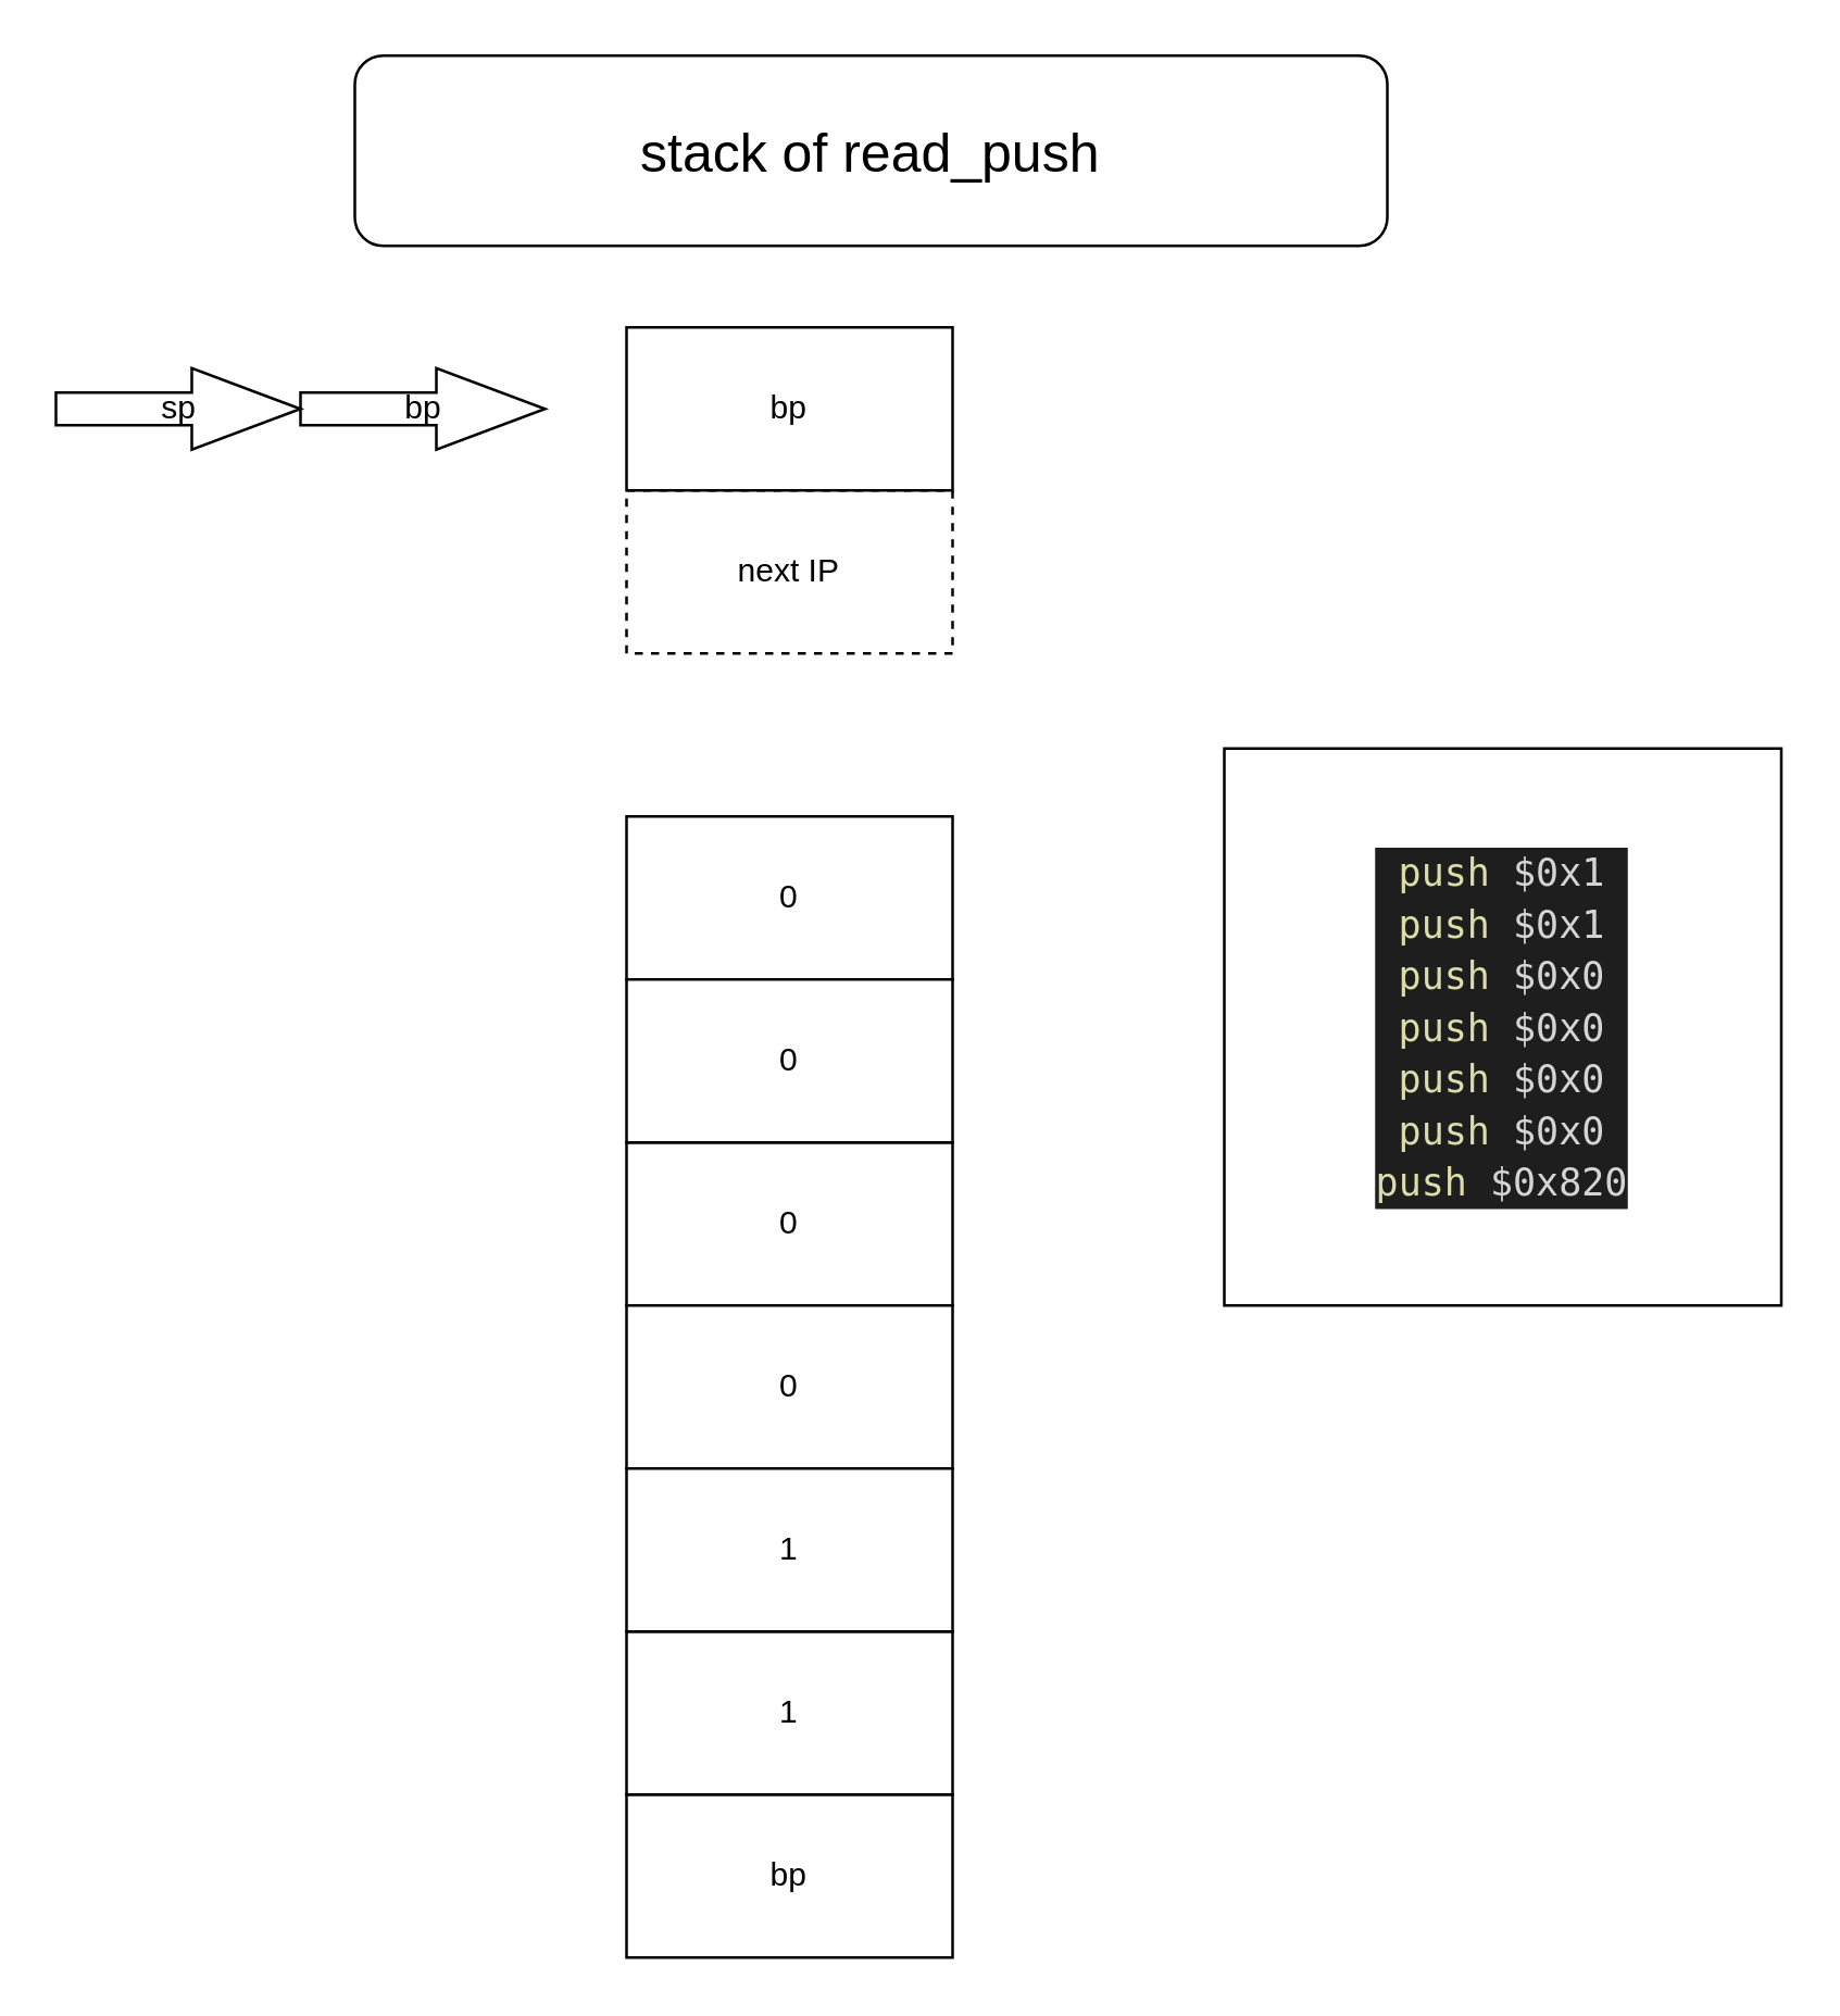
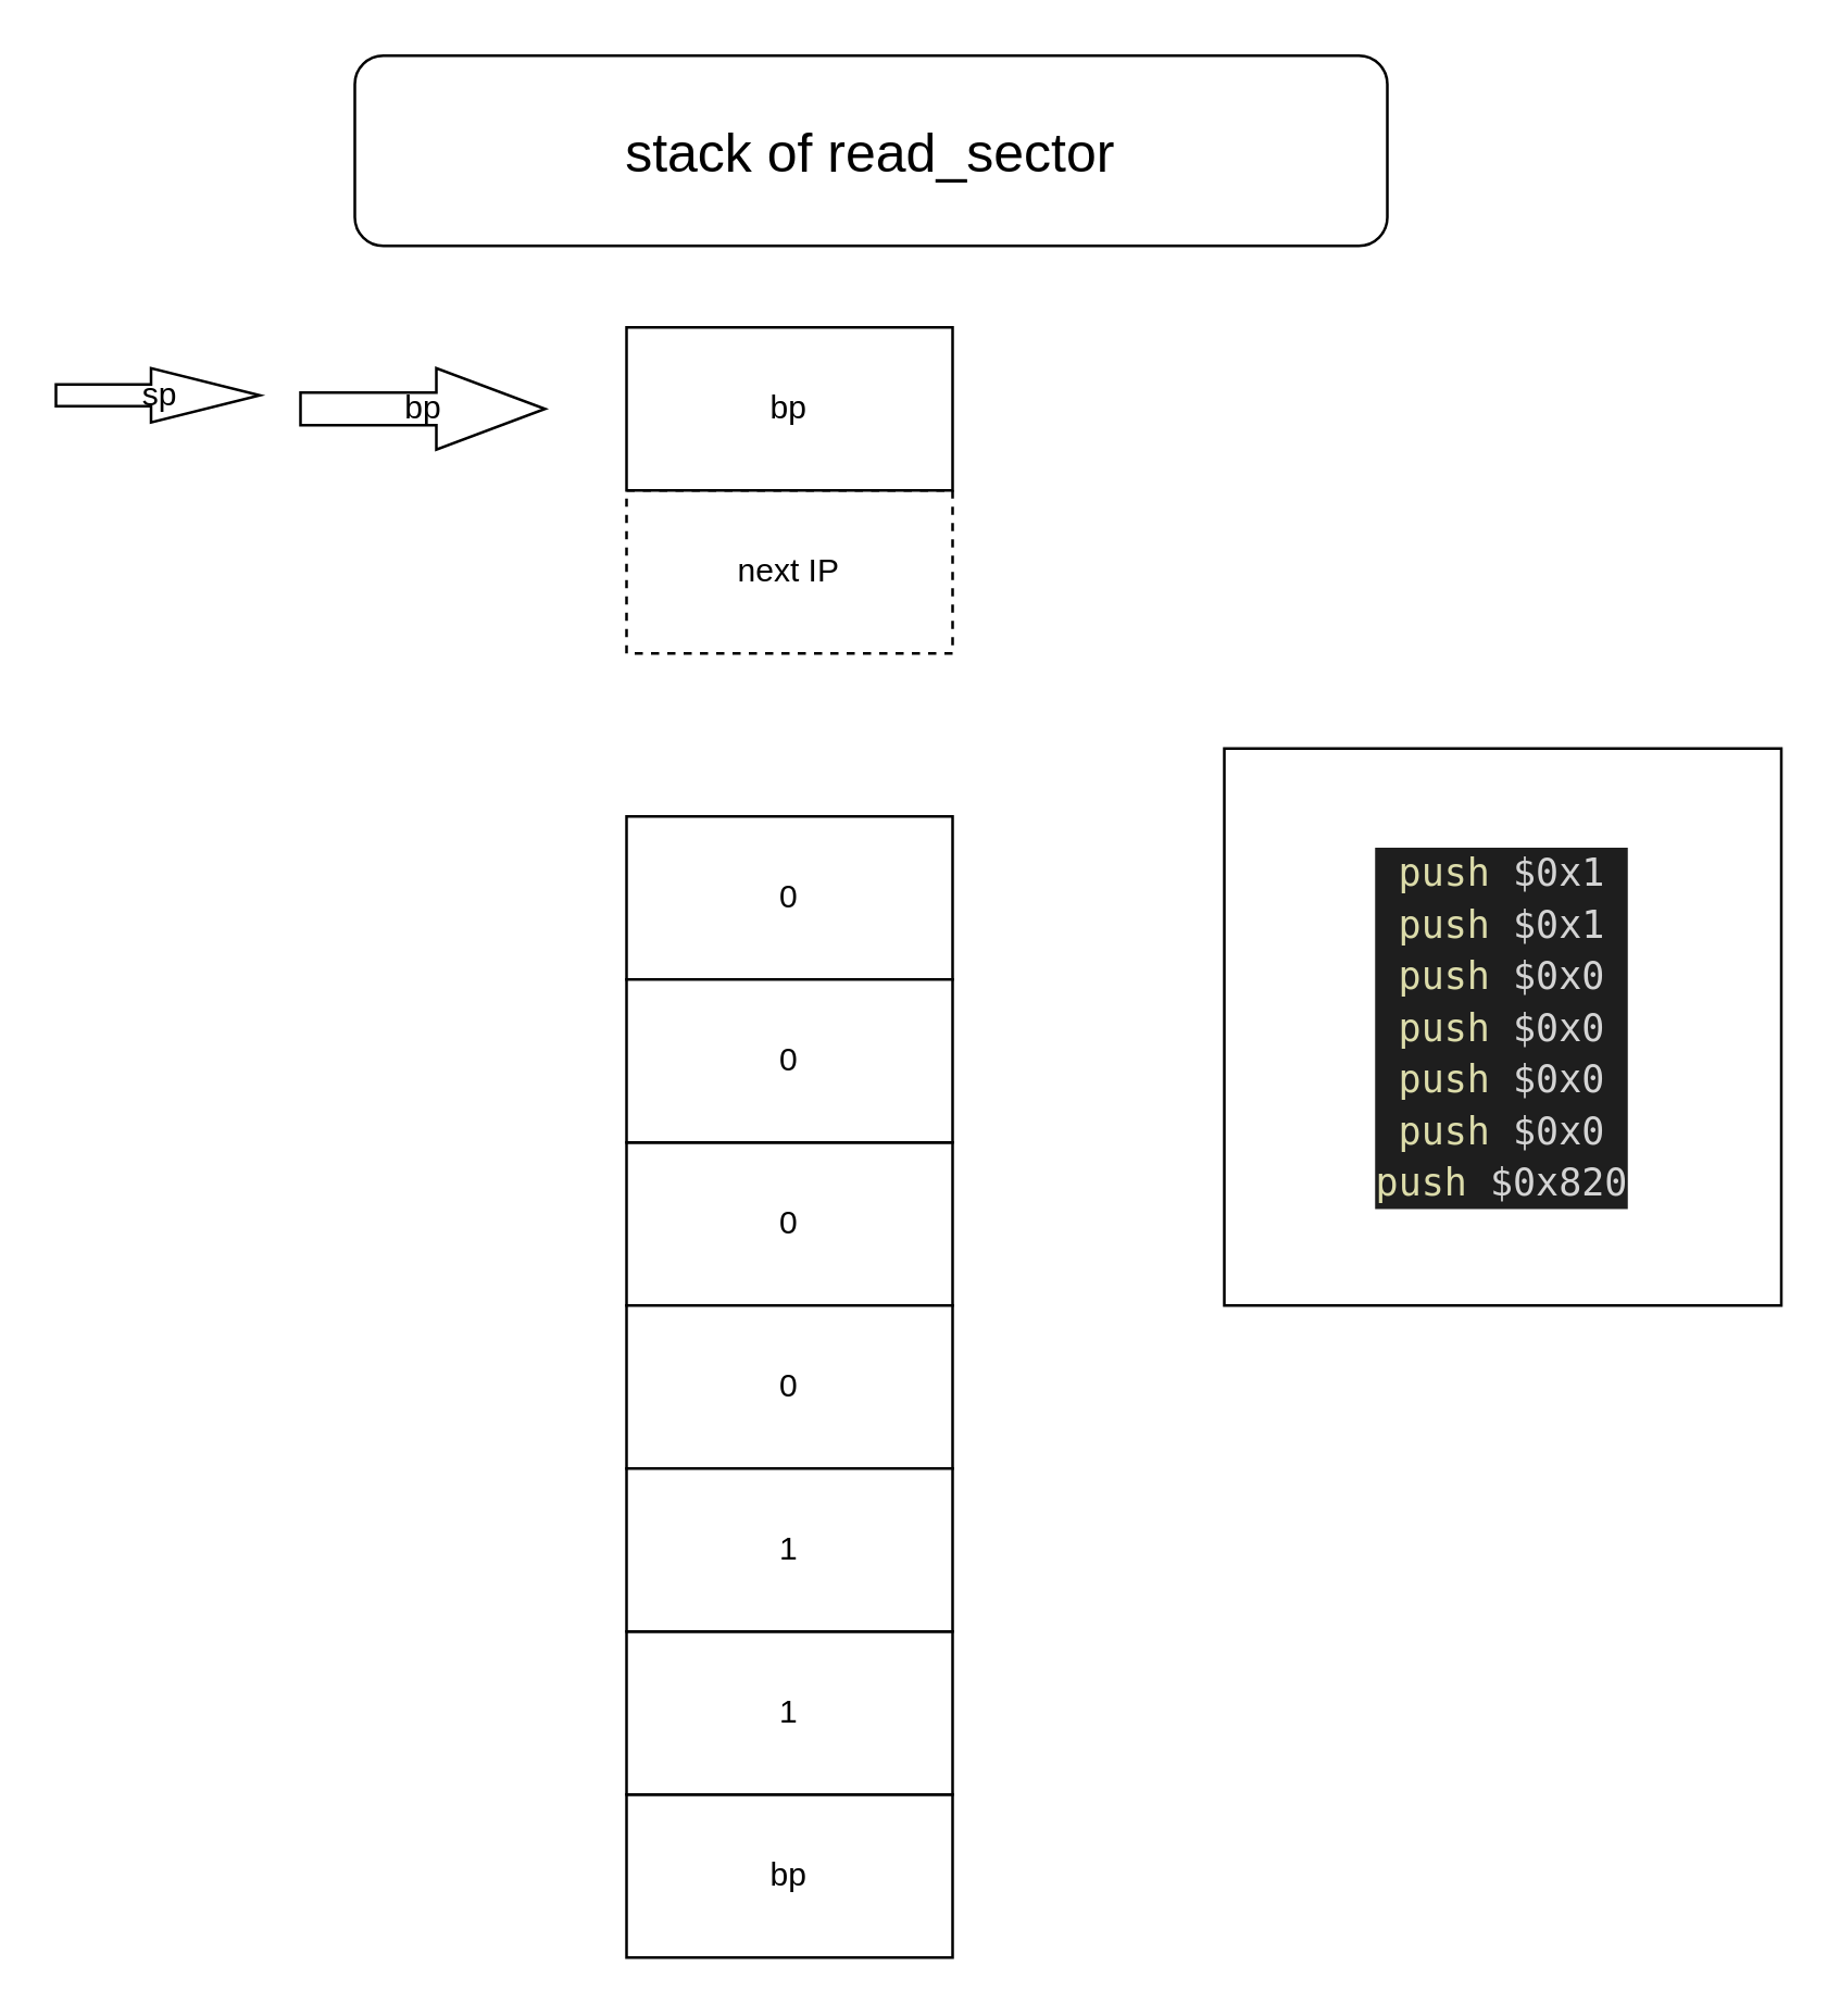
  <mxCell id="0" />
  <mxCell id="1" parent="0" />
  <mxCell id="2" value="bp" style="rounded=0;whiteSpace=wrap;html=1;" vertex="1" parent="1"><mxGeometry x="230" y="660" width="120" height="60" as="geometry" /></mxCell>
  <mxCell id="3" value="next IP" style="rounded=0;whiteSpace=wrap;html=1;dashed=1;" vertex="1" parent="1"><mxGeometry x="230" y="180" width="120" height="60" as="geometry" /></mxCell>
  <mxCell id="4" value="bp" style="rounded=0;whiteSpace=wrap;html=1;" vertex="1" parent="1"><mxGeometry x="230" y="120" width="120" height="60" as="geometry" /></mxCell>
  <mxCell id="5" value="bp" style="html=1;shadow=0;dashed=0;align=center;verticalAlign=middle;shape=mxgraph.arrows2.arrow;dy=0.6;dx=40;notch=0;" vertex="1" parent="1"><mxGeometry x="110" y="135" width="90" height="30" as="geometry" /></mxCell>
  <mxCell id="6" value="&lt;meta charset=&quot;utf-8&quot;&gt;&lt;div style=&quot;color: rgb(212, 212, 212); background-color: rgb(30, 30, 30); font-family: &amp;quot;droid sans mono&amp;quot;, monospace, monospace, &amp;quot;droid sans fallback&amp;quot;; font-weight: normal; font-size: 14px; line-height: 19px;&quot;&gt;&lt;div&gt;&lt;span style=&quot;color: #d4d4d4&quot;&gt;    &lt;/span&gt;&lt;span style=&quot;color: #dcdcaa&quot;&gt;push&lt;/span&gt;&lt;span style=&quot;color: #d4d4d4&quot;&gt; $0x1&lt;/span&gt;&lt;/div&gt;&lt;div&gt;&lt;span style=&quot;color: #d4d4d4&quot;&gt;    &lt;/span&gt;&lt;span style=&quot;color: #dcdcaa&quot;&gt;push&lt;/span&gt;&lt;span style=&quot;color: #d4d4d4&quot;&gt; $0x1&lt;/span&gt;&lt;/div&gt;&lt;div&gt;&lt;span style=&quot;color: #d4d4d4&quot;&gt;    &lt;/span&gt;&lt;span style=&quot;color: #dcdcaa&quot;&gt;push&lt;/span&gt;&lt;span style=&quot;color: #d4d4d4&quot;&gt; $0x0&lt;/span&gt;&lt;/div&gt;&lt;div&gt;&lt;span style=&quot;color: #d4d4d4&quot;&gt;    &lt;/span&gt;&lt;span style=&quot;color: #dcdcaa&quot;&gt;push&lt;/span&gt;&lt;span style=&quot;color: #d4d4d4&quot;&gt; $0x0&lt;/span&gt;&lt;/div&gt;&lt;div&gt;&lt;span style=&quot;color: #d4d4d4&quot;&gt;    &lt;/span&gt;&lt;span style=&quot;color: #dcdcaa&quot;&gt;push&lt;/span&gt;&lt;span style=&quot;color: #d4d4d4&quot;&gt; $0x0&lt;/span&gt;&lt;/div&gt;&lt;div&gt;&lt;span style=&quot;color: #d4d4d4&quot;&gt;    &lt;/span&gt;&lt;span style=&quot;color: #dcdcaa&quot;&gt;push&lt;/span&gt;&lt;span style=&quot;color: #d4d4d4&quot;&gt; $0x0&lt;/span&gt;&lt;/div&gt;&lt;div&gt;&lt;span style=&quot;color: #d4d4d4&quot;&gt;    &lt;/span&gt;&lt;span style=&quot;color: #dcdcaa&quot;&gt;push&lt;/span&gt;&lt;span style=&quot;color: #d4d4d4&quot;&gt; $0x820&lt;/span&gt;&lt;/div&gt;&lt;/div&gt;" style="whiteSpace=wrap;html=1;aspect=fixed;" vertex="1" parent="1"><mxGeometry x="450" y="275" width="205" height="205" as="geometry" /></mxCell>
  <mxCell id="7" value="0" style="rounded=0;whiteSpace=wrap;html=1;" vertex="1" parent="1"><mxGeometry x="230" y="420" width="120" height="60" as="geometry" /></mxCell>
  <mxCell id="8" value="0" style="rounded=0;whiteSpace=wrap;html=1;" vertex="1" parent="1"><mxGeometry x="230" y="480" width="120" height="60" as="geometry" /></mxCell>
  <mxCell id="9" value="0" style="rounded=0;whiteSpace=wrap;html=1;" vertex="1" parent="1"><mxGeometry x="230" y="300" width="120" height="60" as="geometry" /></mxCell>
  <mxCell id="10" value="0" style="rounded=0;whiteSpace=wrap;html=1;" vertex="1" parent="1"><mxGeometry x="230" y="360" width="120" height="60" as="geometry" /></mxCell>
  <mxCell id="11" value="1" style="rounded=0;whiteSpace=wrap;html=1;" vertex="1" parent="1"><mxGeometry x="230" y="600" width="120" height="60" as="geometry" /></mxCell>
  <mxCell id="12" value="1" style="rounded=0;whiteSpace=wrap;html=1;" vertex="1" parent="1"><mxGeometry x="230" y="540" width="120" height="60" as="geometry" /></mxCell>
- <mxCell id="13" value="&lt;font style=&quot;font-size: 20px&quot;&gt;stack of read_push&lt;/font&gt;" style="rounded=1;whiteSpace=wrap;html=1;" vertex="1" parent="1"><mxGeometry x="130" y="20" width="380" height="70" as="geometry" /></mxCell>
- <mxCell id="14" value="sp" style="html=1;shadow=0;dashed=0;align=center;verticalAlign=middle;shape=mxgraph.arrows2.arrow;dy=0.6;dx=40;notch=0;" vertex="1" parent="1"><mxGeometry x="20" y="135" width="90" height="30" as="geometry" /></mxCell>
+ <mxCell id="13" value="&lt;font style=&quot;font-size: 20px&quot;&gt;stack of read_sector&lt;/font&gt;" style="rounded=1;whiteSpace=wrap;html=1;" vertex="1" parent="1"><mxGeometry x="130" y="20" width="380" height="70" as="geometry" /></mxCell>
+ <mxCell id="14" value="sp" style="html=1;shadow=0;dashed=0;align=center;verticalAlign=middle;shape=mxgraph.arrows2.arrow;dy=0.6;dx=40;notch=0;" vertex="1" parent="1"><mxGeometry x="20" y="135" width="75" height="20" as="geometry" /></mxCell>
